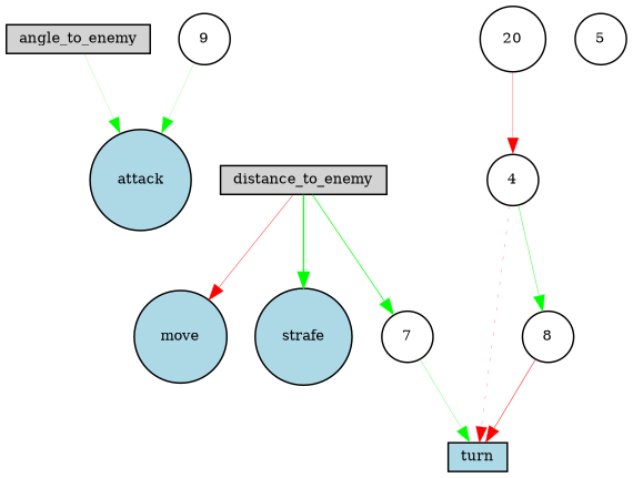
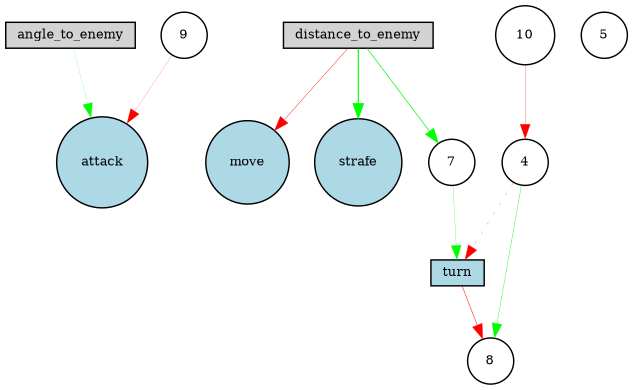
  digraph {
    node [fillcolor=white fontsize=9 shape=circle style=filled]
    edge [color=green style=solid]
    angle_to_enemy [fillcolor=lightgray height=0.2 shape=box width=0.2]
    attack [fillcolor=lightblue height=0.2 width=0.2]
    distance_to_enemy [fillcolor=lightgray height=0.2 shape=box width=0.2]
    move [fillcolor=lightblue height=0.2 width=0.2]
    strafe [fillcolor=lightblue height=0.2 width=0.2]
    7 [height=0.2 width=0.2]
    turn [fillcolor=lightblue height=0.2 shape=box width=0.2]
    4 [height=0.2 width=0.2]
    8 [height=0.2 width=0.2]
    5 [height=0.2 width=0.2]
    9 [height=0.2 width=0.2]
-   10 [height=0.2 width=0.2 label=20]
+   10 [height=0.2 width=0.2]
    angle_to_enemy -> attack [penwidth=0.114304516511]
    distance_to_enemy -> move [color=red penwidth=0.281574096973]
    distance_to_enemy -> strafe [penwidth=0.798439970104]
    distance_to_enemy -> 7 [penwidth=0.484162150132]
    7 -> turn [penwidth=0.178995150363]
    4 -> turn [color=red penwidth=0.150659727603 style=dotted]
    4 -> 8 [penwidth=0.273386273748]
-   8 -> turn [color=red penwidth=0.343004638141]
-   9 -> attack [penwidth=0.114454392469]
+   turn -> 8 [color=red penwidth=0.343004638141]
+   9 -> attack [color=red penwidth=0.114454392469]
    10 -> 4 [color=red penwidth=0.181157323335]
  }
